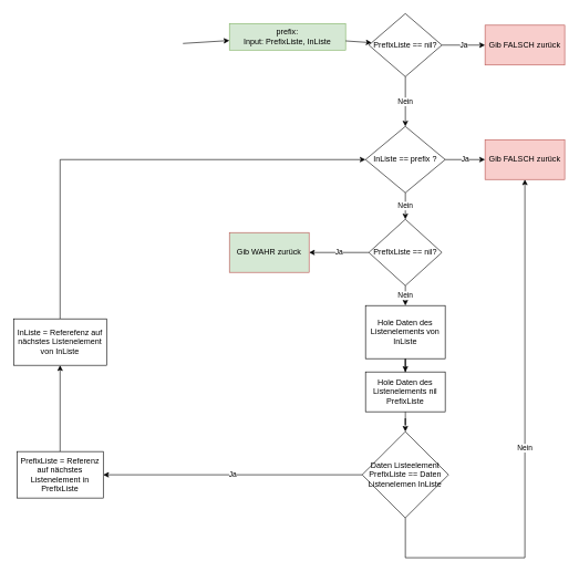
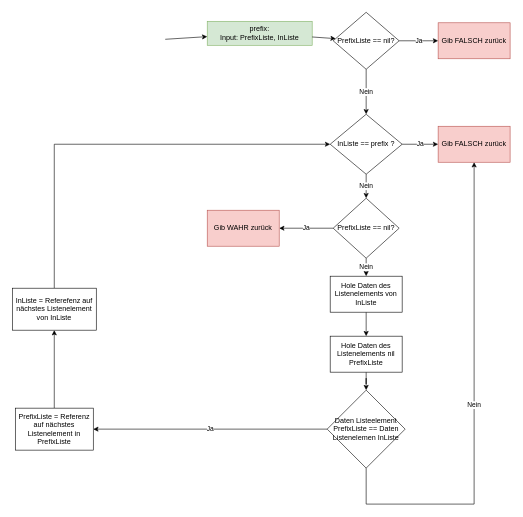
  <mxCell id="0" />
  <mxCell id="1" parent="0" />
  <mxCell id="2" value="prefix:&lt;br&gt;Input: PrefixListe, InListe" style="rounded=0;whiteSpace=wrap;html=1;fillColor=#d5e8d4;strokeColor=#82b366;" parent="1" vertex="1"><mxGeometry x="345" y="35" width="175" height="40" as="geometry" /></mxCell>
  <mxCell id="3" value="" style="endArrow=classic;html=1;" parent="1" target="2" edge="1"><mxGeometry width="50" height="50" relative="1" as="geometry"><mxPoint x="275" y="65" as="sourcePoint" /><mxPoint x="695" y="325" as="targetPoint" /></mxGeometry></mxCell>
  <mxCell id="4" value="Ja" style="edgeStyle=orthogonalEdgeStyle;rounded=0;orthogonalLoop=1;jettySize=auto;html=1;" parent="1" source="6" target="8" edge="1"><mxGeometry relative="1" as="geometry" /></mxCell>
  <mxCell id="5" value="Nein" style="edgeStyle=orthogonalEdgeStyle;rounded=0;orthogonalLoop=1;jettySize=auto;html=1;entryX=0.5;entryY=0;entryDx=0;entryDy=0;" parent="1" source="6" target="12" edge="1"><mxGeometry relative="1" as="geometry"><mxPoint x="610" y="240" as="targetPoint" /></mxGeometry></mxCell>
  <mxCell id="6" value="PrefixListe == nil?" style="rhombus;whiteSpace=wrap;html=1;" parent="1" vertex="1"><mxGeometry x="555" y="20" width="110" height="95" as="geometry" /></mxCell>
  <mxCell id="7" value="" style="endArrow=classic;html=1;" parent="1" source="2" target="6" edge="1"><mxGeometry width="50" height="50" relative="1" as="geometry"><mxPoint x="645" y="375" as="sourcePoint" /><mxPoint x="695" y="325" as="targetPoint" /></mxGeometry></mxCell>
  <mxCell id="8" value="Gib FALSCH zurück" style="rounded=0;whiteSpace=wrap;html=1;fillColor=#f8cecc;strokeColor=#b85450;" parent="1" vertex="1"><mxGeometry x="730" y="37.5" width="120" height="60" as="geometry" /></mxCell>
  <mxCell id="9" value="Gib FALSCH zurück" style="rounded=0;whiteSpace=wrap;html=1;fillColor=#f8cecc;strokeColor=#b85450;" parent="1" vertex="1"><mxGeometry x="730" y="210" width="120" height="60" as="geometry" /></mxCell>
  <mxCell id="10" value="Ja" style="edgeStyle=orthogonalEdgeStyle;rounded=0;orthogonalLoop=1;jettySize=auto;html=1;" parent="1" source="12" target="9" edge="1"><mxGeometry relative="1" as="geometry" /></mxCell>
  <mxCell id="11" value="Nein" style="edgeStyle=orthogonalEdgeStyle;rounded=0;orthogonalLoop=1;jettySize=auto;html=1;" parent="1" source="12" target="22" edge="1"><mxGeometry relative="1" as="geometry" /></mxCell>
  <mxCell id="12" value="&lt;span&gt;InListe == prefix ?&lt;/span&gt;" style="rhombus;whiteSpace=wrap;html=1;" parent="1" vertex="1"><mxGeometry x="550" y="190" width="120" height="100" as="geometry" /></mxCell>
  <mxCell id="13" style="edgeStyle=orthogonalEdgeStyle;rounded=0;orthogonalLoop=1;jettySize=auto;html=1;" parent="1" source="14" target="19" edge="1"><mxGeometry relative="1" as="geometry" /></mxCell>
  <mxCell id="14" value="Hole Daten des Listenelements nil PrefixListe" style="rounded=0;whiteSpace=wrap;html=1;" parent="1" vertex="1"><mxGeometry x="550" y="560" width="120" height="60" as="geometry" /></mxCell>
  <mxCell id="15" style="edgeStyle=orthogonalEdgeStyle;rounded=0;orthogonalLoop=1;jettySize=auto;html=1;" parent="1" source="16" target="14" edge="1"><mxGeometry relative="1" as="geometry" /></mxCell>
- <mxCell id="16" value="Hole Daten des Listenelements von InListe" style="rounded=0;whiteSpace=wrap;html=1;" parent="1" vertex="1"><mxGeometry x="550" y="460" width="120" height="80" as="geometry" /></mxCell>
+ <mxCell id="16" value="Hole Daten des Listenelements von InListe" style="rounded=0;whiteSpace=wrap;html=1;" parent="1" vertex="1"><mxGeometry x="550" y="460" width="120" height="60" as="geometry" /></mxCell>
  <mxCell id="17" value="Nein" style="edgeStyle=orthogonalEdgeStyle;rounded=0;orthogonalLoop=1;jettySize=auto;html=1;" parent="1" source="19" target="9" edge="1"><mxGeometry relative="1" as="geometry"><Array as="points"><mxPoint x="610" y="840" /><mxPoint x="790" y="840" /></Array><mxPoint x="735" y="840" as="targetPoint" /></mxGeometry></mxCell>
  <mxCell id="18" value="Ja" style="edgeStyle=orthogonalEdgeStyle;rounded=0;orthogonalLoop=1;jettySize=auto;html=1;" parent="1" source="19" target="24" edge="1"><mxGeometry relative="1" as="geometry" /></mxCell>
  <mxCell id="19" value="Daten Listeelement PrefixListe == Daten Listenelemen InListe" style="rhombus;whiteSpace=wrap;html=1;" parent="1" vertex="1"><mxGeometry x="545" y="650" width="130" height="130" as="geometry" /></mxCell>
  <mxCell id="20" value="Nein" style="edgeStyle=orthogonalEdgeStyle;rounded=0;orthogonalLoop=1;jettySize=auto;html=1;" parent="1" source="22" target="16" edge="1"><mxGeometry relative="1" as="geometry" /></mxCell>
  <mxCell id="21" value="Ja" style="edgeStyle=orthogonalEdgeStyle;rounded=0;orthogonalLoop=1;jettySize=auto;html=1;" parent="1" source="22" target="27" edge="1"><mxGeometry relative="1" as="geometry"><mxPoint x="465" y="380" as="targetPoint" /></mxGeometry></mxCell>
  <mxCell id="22" value="PrefixListe == nil?" style="rhombus;whiteSpace=wrap;html=1;" parent="1" vertex="1"><mxGeometry x="555" y="330" width="110" height="100" as="geometry" /></mxCell>
  <mxCell id="23" style="edgeStyle=orthogonalEdgeStyle;rounded=0;orthogonalLoop=1;jettySize=auto;html=1;" parent="1" source="24" target="26" edge="1"><mxGeometry relative="1" as="geometry"><mxPoint x="95" y="645" as="targetPoint" /></mxGeometry></mxCell>
  <mxCell id="24" value="PrefixListe = Referenz auf nächstes Listenelement in PrefixListe" style="rounded=0;whiteSpace=wrap;html=1;" parent="1" vertex="1"><mxGeometry x="25" y="680" width="130" height="70" as="geometry" /></mxCell>
  <mxCell id="25" style="edgeStyle=orthogonalEdgeStyle;rounded=0;orthogonalLoop=1;jettySize=auto;html=1;entryX=0;entryY=0.5;entryDx=0;entryDy=0;" parent="1" source="26" target="12" edge="1"><mxGeometry relative="1" as="geometry"><Array as="points"><mxPoint x="90" y="240" /></Array></mxGeometry></mxCell>
  <mxCell id="26" value="InListe = Referefenz auf nächstes Listenelement von InListe" style="rounded=0;whiteSpace=wrap;html=1;" parent="1" vertex="1"><mxGeometry x="20" y="480" width="140" height="70" as="geometry" /></mxCell>
- <mxCell id="27" value="Gib WAHR zurück" style="rounded=0;whiteSpace=wrap;html=1;fillColor=#d5e8d4;strokeColor=#b85450;" parent="1" vertex="1"><mxGeometry x="345" y="350" width="120" height="60" as="geometry" /></mxCell>
+ <mxCell id="27" value="Gib WAHR zurück" style="rounded=0;whiteSpace=wrap;html=1;fillColor=#f8cecc;strokeColor=#b85450;" parent="1" vertex="1"><mxGeometry x="345" y="350" width="120" height="60" as="geometry" /></mxCell>
